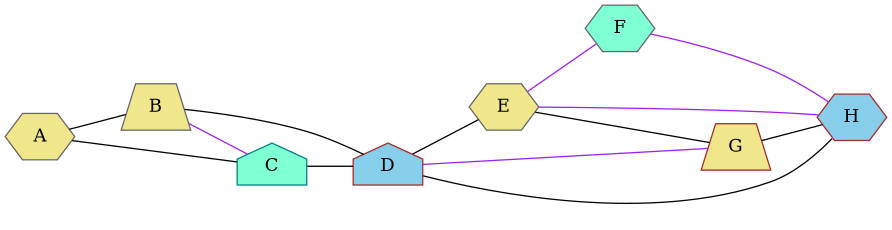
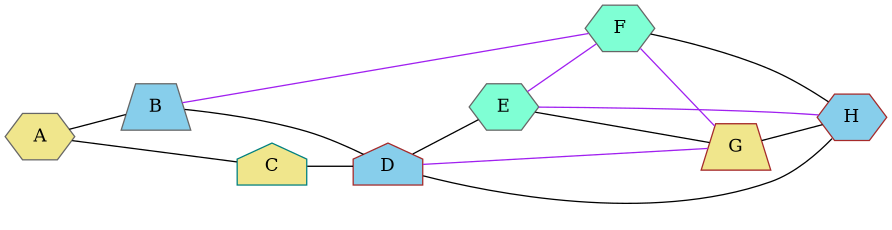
  graph {
    rankdir=LR
    node [color=gray40 fillcolor=khaki shape=hexagon style=filled]
    edge [color=black]
-   B [shape=trapezium]
+   B [fillcolor=skyblue shape=trapezium]
    A
-   C [color=teal fillcolor=aquamarine shape=house]
+   C [color=teal shape=house]
    D [color=brown fillcolor=skyblue shape=house]
-   E
+   E [fillcolor=aquamarine]
    H [color=brown fillcolor=skyblue]
    F [fillcolor=aquamarine]
    G [color=brown shape=trapezium]
-   B -- C [color=purple]
+   B -- F [color=purple]
    B -- D
    A -- B
    A -- C
    C -- D
    D -- E
    D -- H
    E -- H [color=purple]
    E -- F [color=purple]
    E -- G
-   F -- H [color=purple]
+   F -- H
+   F -- G [color=purple]
    G -- D [color=purple]
    G -- H
  }
